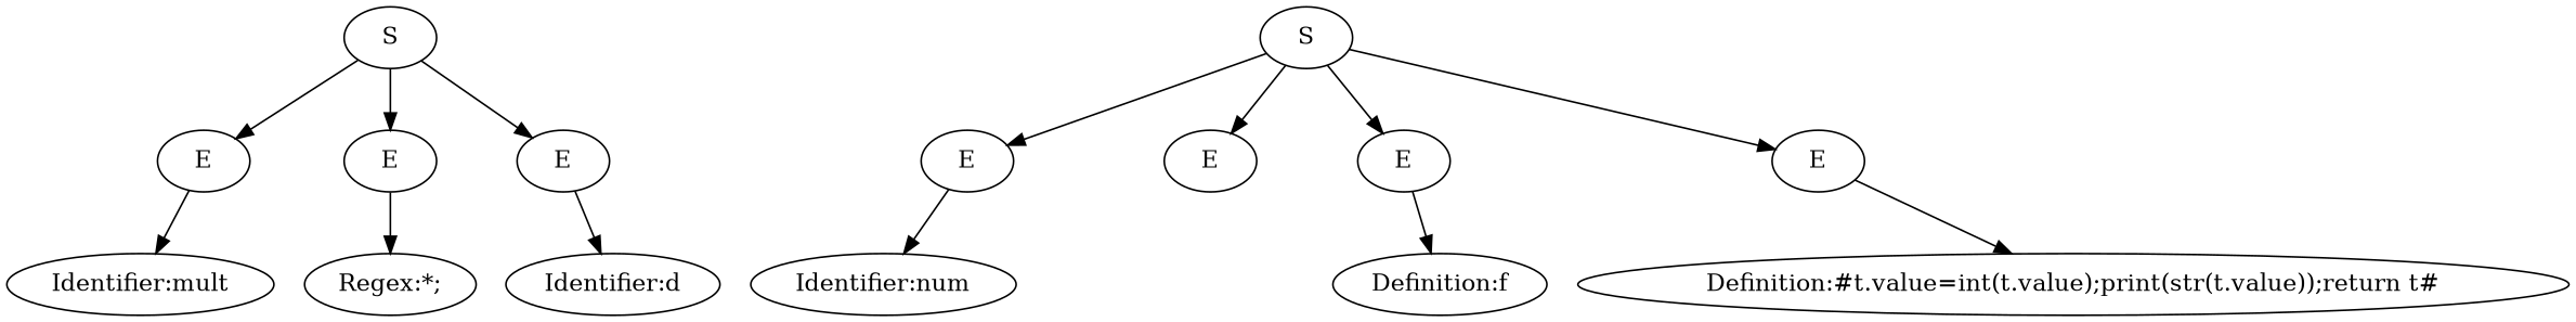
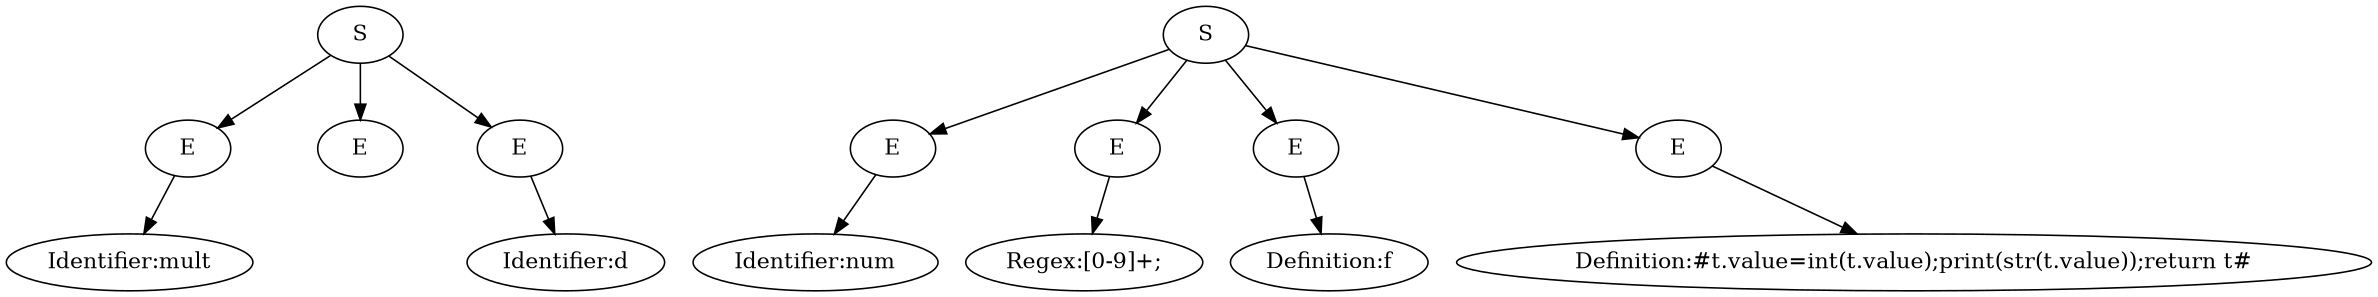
  digraph {
    ordering=out
    n1 [label="Identifier:mult"]
    n2 [label=E]
-   n3 [label="Regex:\*;"]
    n4 [label=E]
    n5 [label="Identifier:d"]
    n6 [label=E]
    n7 [label=S]
    n8 [label="Identifier:num"]
    n9 [label=E]
+   n10 [label="Regex:[0-9]+;"]
    n11 [label=E]
    n12 [label="Definition:f"]
    n13 [label=E]
    n14 [label="Definition:#t.value=int(t.value);print(str(t.value));return t#"]
    n15 [label=E]
    n16 [label=S]
    n2 -> n1
-   n4 -> n3
    n6 -> n5
    n7 -> n2
    n7 -> n4
    n7 -> n6
    n9 -> n8
+   n11 -> n10
    n13 -> n12
    n15 -> n14
    n16 -> n9
    n16 -> n11
    n16 -> n13
    n16 -> n15
  }
